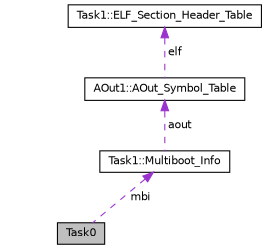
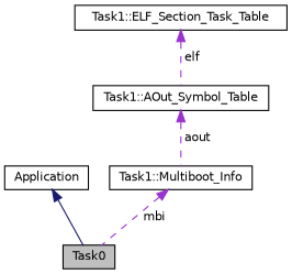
  digraph {
    node [color=black fontname=Helvetica fontsize=10 shape=record]
    edge [color=darkorchid3 dir=back fontname=Helvetica fontsize=10 labelfontname=Helvetica labelfontsize=10 style=dashed]
    n1 [fillcolor=grey75 fontcolor=black height=0.2 label=Task0 style=filled width=0.4]
+   n2 [height=0.2 label=Application width=0.4]
    n3 [height=0.2 label="Task1::Multiboot_Info" width=0.4]
-   n4 [height=0.2 label="AOut1::AOut_Symbol_Table" width=0.4]
-   n5 [height=0.2 label="Task1::ELF_Section_Header_Table" width=0.4]
+   n4 [height=0.2 label="Task1::AOut_Symbol_Table" width=0.4]
+   n5 [height=0.2 label="Task1::ELF_Section_Task_Table" width=0.4]
+   n2 -> n1 [color=midnightblue style=solid]
    n3 -> n1 [label=" mbi"]
    n4 -> n3 [label=" aout"]
    n5 -> n4 [label=" elf"]
  }
